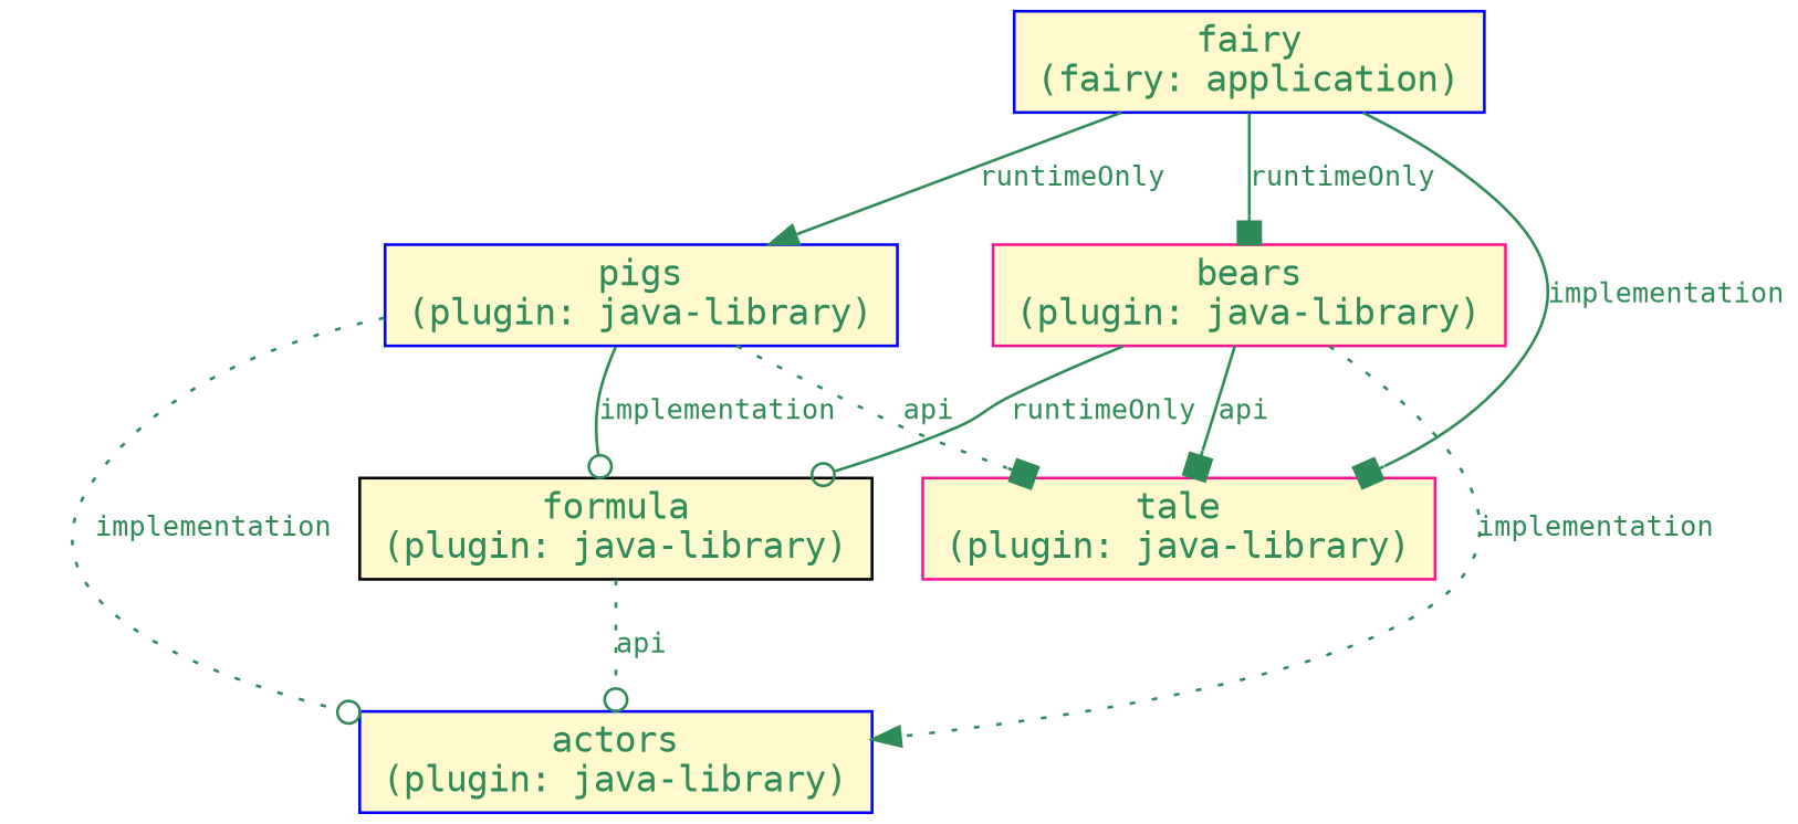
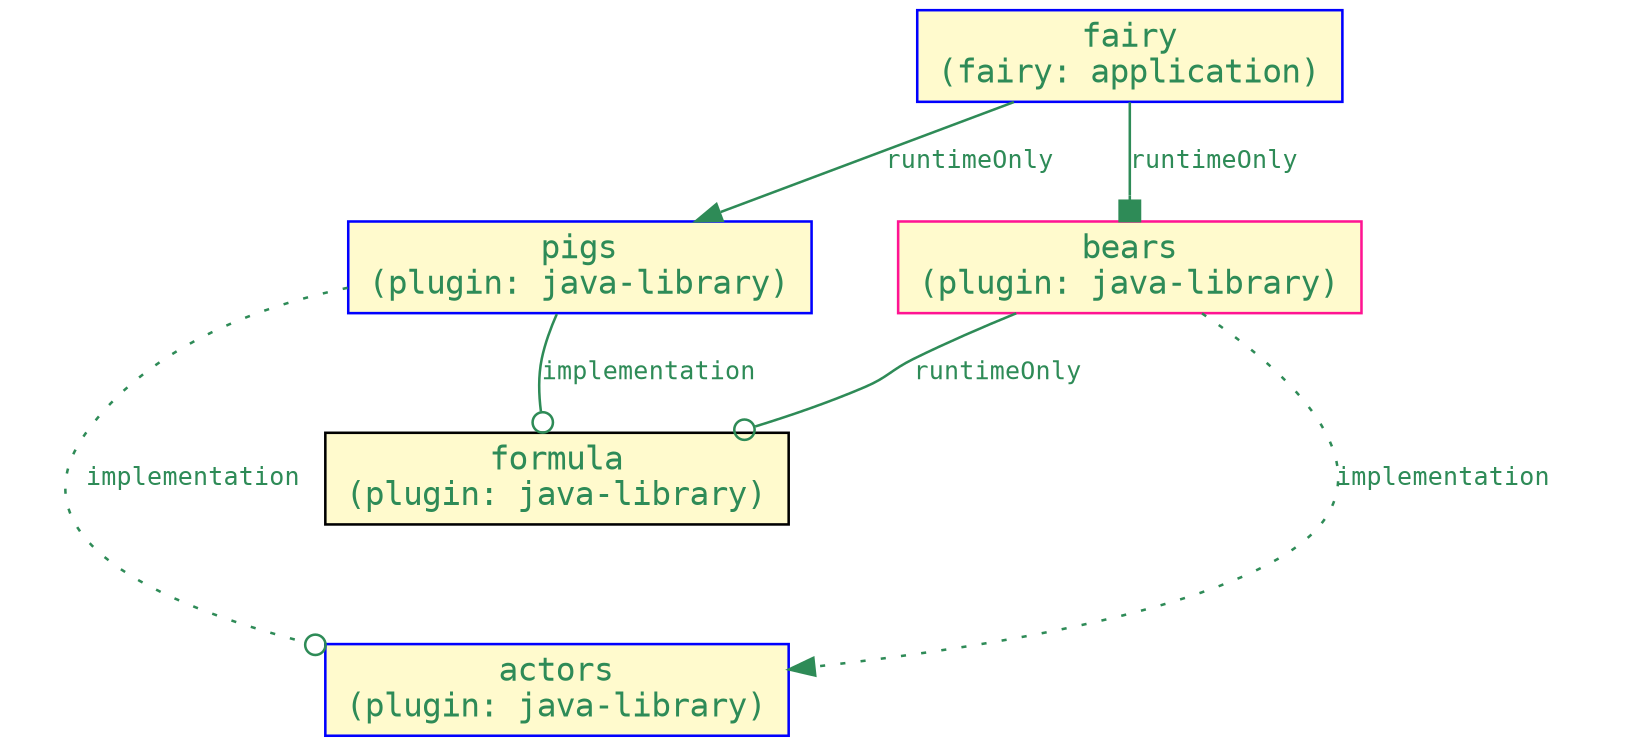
  digraph {
    fontname="DejaVu Sans Mono"
    penwidth=0.1
    node [color=blue fillcolor=LemonChiffon fontcolor=SeaGreen4 fontname="DejaVu Sans Mono" fontsize=13 shape=rectangle style=filled]
    edge [arrowhead=box color=SeaGreen4 fontcolor=SeaGreen4 fontname="DejaVu Sans Mono" fontsize=10 labelfontcolor=SeaGreen4 style=solid]
    n1 [label="fairy\n(fairy: application)"]
-   n2 [color=deeppink label="tale\n(plugin: java-library)"]
    n3 [label="pigs\n(plugin: java-library)"]
    n4 [color=deeppink label="bears\n(plugin: java-library)"]
    n5 [label="actors\n(plugin: java-library)"]
    n6 [color=black label="formula\n(plugin: java-library)"]
-   n1 -> n2 [label=implementation]
    n1 -> n3 [arrowhead=normal label=runtimeOnly]
    n1 -> n4 [label=runtimeOnly]
-   n3 -> n2 [label=api style=dotted]
    n3 -> n5 [arrowhead=odot label=implementation style=dotted]
    n3 -> n6 [arrowhead=odot label=implementation]
-   n4 -> n2 [label=api]
    n4 -> n5 [arrowhead=normal label=implementation style=dotted]
    n4 -> n6 [arrowhead=odot label=runtimeOnly]
-   n6 -> n5 [arrowhead=odot label=api style=dotted]
  }
